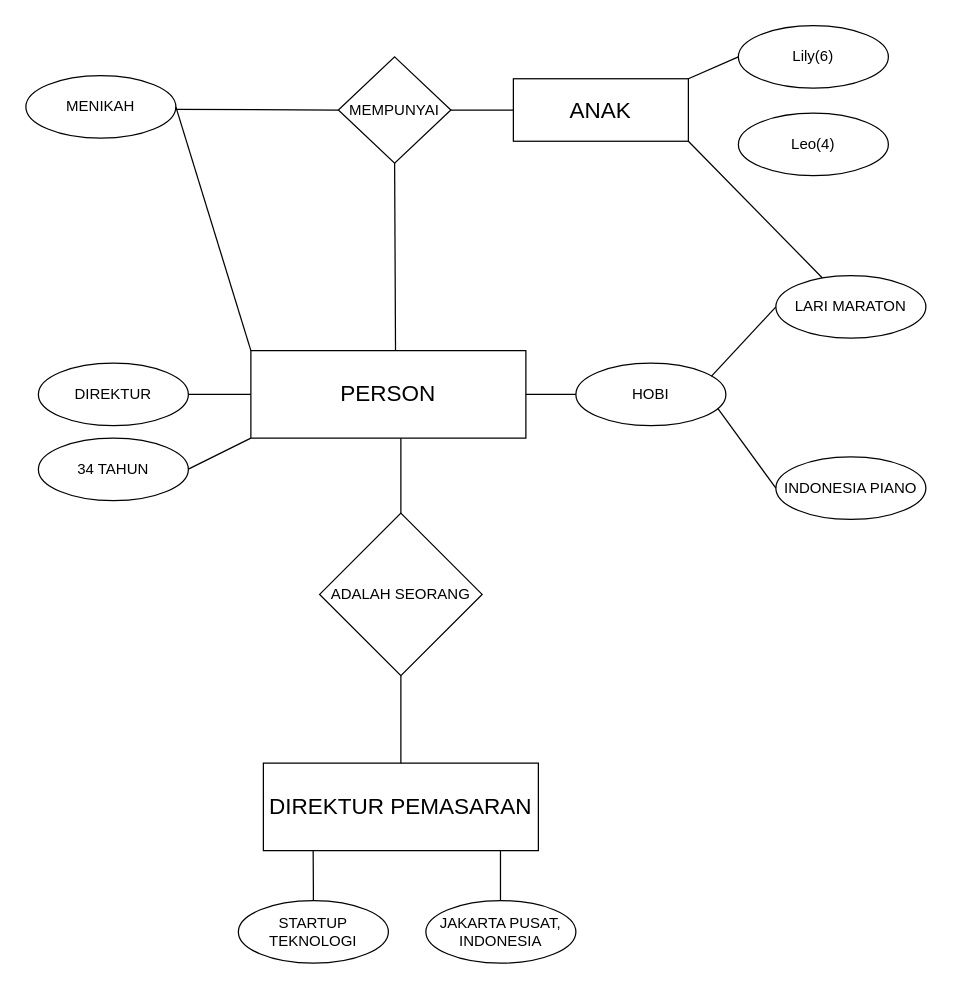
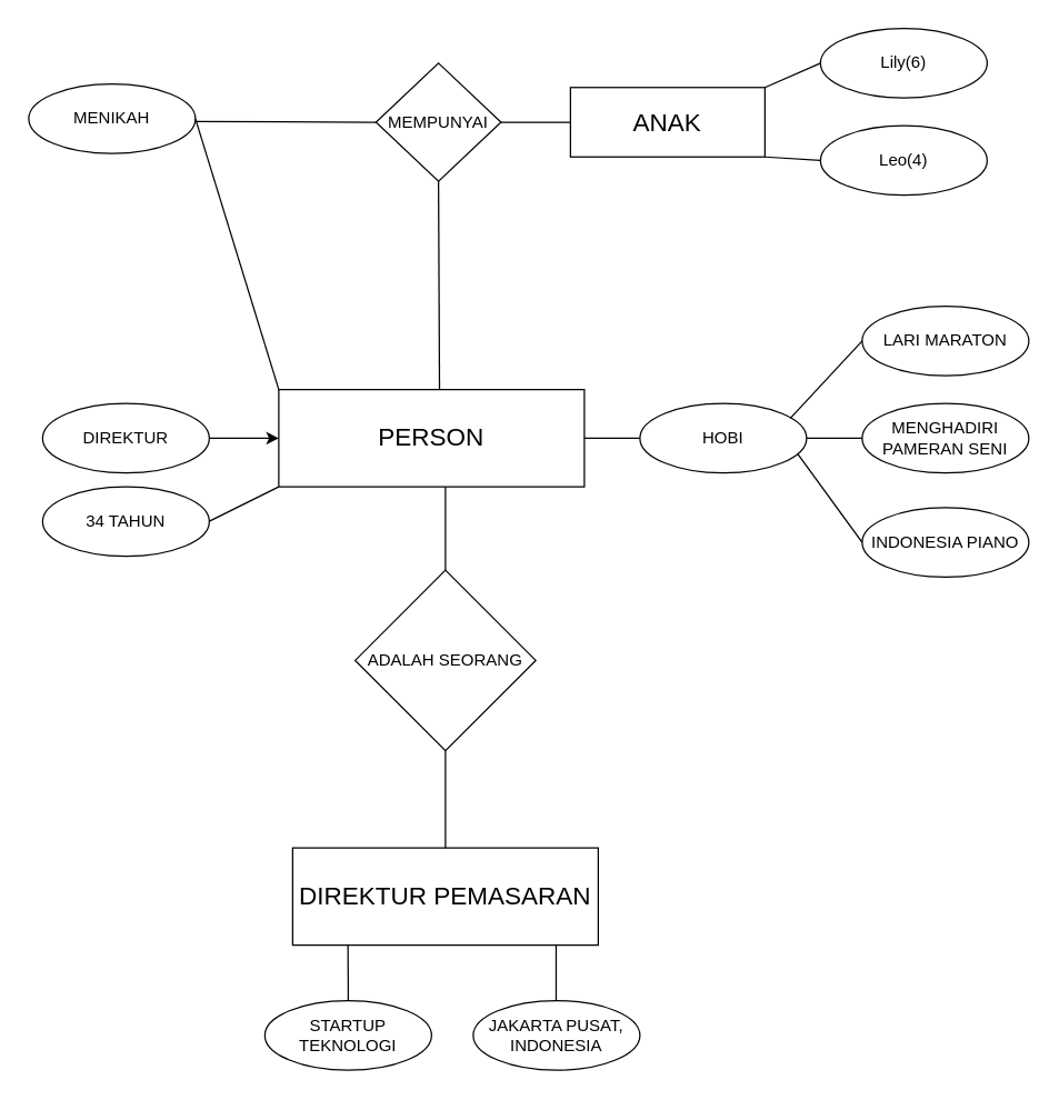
  <mxCell id="0" />
  <mxCell id="1" parent="0" />
  <mxCell id="2" value="&lt;font style=&quot;font-size: 18px;&quot;&gt;PERSON&lt;/font&gt;" style="rounded=0;whiteSpace=wrap;html=1;fillStyle=hatch;fillColor=none;" parent="1" vertex="1"><mxGeometry x="200" y="280" width="220" height="70" as="geometry" /></mxCell>
  <mxCell id="3" value="DIREKTUR" style="ellipse;whiteSpace=wrap;html=1;fillColor=none;" parent="1" vertex="1"><mxGeometry x="30" y="290" width="120" height="50" as="geometry" /></mxCell>
  <mxCell id="4" value="34 TAHUN" style="ellipse;whiteSpace=wrap;html=1;fillColor=none;" parent="1" vertex="1"><mxGeometry x="30" y="350" width="120" height="50" as="geometry" /></mxCell>
- <mxCell id="5" value="" style="endArrow=none;html=1;rounded=0;entryX=0;entryY=0.5;entryDx=0;entryDy=0;" parent="1" source="3" target="2" edge="1"><mxGeometry width="50" height="50" relative="1" as="geometry"><mxPoint x="150" y="365" as="sourcePoint" /><mxPoint x="220.711" y="315" as="targetPoint" /></mxGeometry></mxCell>
+ <mxCell id="5" value="" style="endArrow=classic;html=1;rounded=0;entryX=0;entryY=0.5;entryDx=0;entryDy=0;" parent="1" source="3" target="2" edge="1"><mxGeometry width="50" height="50" relative="1" as="geometry"><mxPoint x="150" y="365" as="sourcePoint" /><mxPoint x="220.711" y="315" as="targetPoint" /></mxGeometry></mxCell>
  <mxCell id="6" value="" style="endArrow=none;html=1;rounded=0;entryX=0;entryY=1;entryDx=0;entryDy=0;" parent="1" target="2" edge="1"><mxGeometry width="50" height="50" relative="1" as="geometry"><mxPoint x="150" y="374.84" as="sourcePoint" /><mxPoint x="200" y="374.84" as="targetPoint" /></mxGeometry></mxCell>
  <mxCell id="7" value="" style="endArrow=none;html=1;rounded=0;exitX=0.5;exitY=0;exitDx=0;exitDy=0;" parent="1" source="8" edge="1"><mxGeometry width="50" height="50" relative="1" as="geometry"><mxPoint x="320" y="420" as="sourcePoint" /><mxPoint x="320" y="350" as="targetPoint" /></mxGeometry></mxCell>
  <mxCell id="8" value="ADALAH SEORANG" style="rhombus;whiteSpace=wrap;html=1;fillColor=none;" parent="1" vertex="1"><mxGeometry x="255" y="410" width="130" height="130" as="geometry" /></mxCell>
  <mxCell id="9" value="&lt;font style=&quot;font-size: 18px;&quot;&gt;DIREKTUR PEMASARAN&lt;/font&gt;" style="rounded=0;whiteSpace=wrap;html=1;fillStyle=hatch;fillColor=none;" parent="1" vertex="1"><mxGeometry x="210" y="610" width="220" height="70" as="geometry" /></mxCell>
  <mxCell id="10" value="" style="endArrow=none;html=1;rounded=0;entryX=0.5;entryY=1;entryDx=0;entryDy=0;exitX=0.5;exitY=0;exitDx=0;exitDy=0;" parent="1" source="9" target="8" edge="1"><mxGeometry width="50" height="50" relative="1" as="geometry"><mxPoint x="300" y="600" as="sourcePoint" /><mxPoint x="350" y="550" as="targetPoint" /></mxGeometry></mxCell>
  <mxCell id="11" value="STARTUP TEKNOLOGI" style="ellipse;whiteSpace=wrap;html=1;fillColor=none;" parent="1" vertex="1"><mxGeometry x="190" y="720" width="120" height="50" as="geometry" /></mxCell>
  <mxCell id="12" value="JAKARTA PUSAT, INDONESIA" style="ellipse;whiteSpace=wrap;html=1;fillColor=none;" parent="1" vertex="1"><mxGeometry x="340" y="720" width="120" height="50" as="geometry" /></mxCell>
  <mxCell id="13" value="" style="endArrow=none;html=1;rounded=0;exitX=0.5;exitY=0;exitDx=0;exitDy=0;entryX=0.181;entryY=1.002;entryDx=0;entryDy=0;entryPerimeter=0;" parent="1" source="11" target="9" edge="1"><mxGeometry width="50" height="50" relative="1" as="geometry"><mxPoint x="210" y="730" as="sourcePoint" /><mxPoint x="260" y="680" as="targetPoint" /><Array as="points"><mxPoint x="250" y="710" /></Array></mxGeometry></mxCell>
  <mxCell id="14" value="" style="endArrow=none;html=1;rounded=0;exitX=0.5;exitY=0;exitDx=0;exitDy=0;entryX=0.181;entryY=1.002;entryDx=0;entryDy=0;entryPerimeter=0;" parent="1" edge="1"><mxGeometry width="50" height="50" relative="1" as="geometry"><mxPoint x="399.68" y="720" as="sourcePoint" /><mxPoint x="399.68" y="680" as="targetPoint" /><Array as="points"><mxPoint x="399.68" y="710" /></Array></mxGeometry></mxCell>
  <mxCell id="15" value="HOBI" style="ellipse;whiteSpace=wrap;html=1;fillColor=none;" parent="1" vertex="1"><mxGeometry x="460" y="290" width="120" height="50" as="geometry" /></mxCell>
  <mxCell id="16" value="" style="endArrow=none;html=1;rounded=0;entryX=0;entryY=0.5;entryDx=0;entryDy=0;exitX=1;exitY=0.5;exitDx=0;exitDy=0;" parent="1" source="2" target="15" edge="1"><mxGeometry width="50" height="50" relative="1" as="geometry"><mxPoint x="420" y="320" as="sourcePoint" /><mxPoint x="470" y="270" as="targetPoint" /></mxGeometry></mxCell>
  <mxCell id="17" value="LARI MARATON" style="ellipse;whiteSpace=wrap;html=1;fillColor=none;" parent="1" vertex="1"><mxGeometry x="620" y="220" width="120" height="50" as="geometry" /></mxCell>
  <mxCell id="18" value="INDONESIA PIANO" style="ellipse;whiteSpace=wrap;html=1;fillColor=none;" parent="1" vertex="1"><mxGeometry x="620" y="365" width="120" height="50" as="geometry" /></mxCell>
+ <mxCell id="19" value="MENGHADIRI PAMERAN SENI" style="ellipse;whiteSpace=wrap;html=1;fillColor=none;" parent="1" vertex="1"><mxGeometry x="620" y="290" width="120" height="50" as="geometry" /></mxCell>
  <mxCell id="20" value="" style="endArrow=none;html=1;rounded=0;entryX=0;entryY=0.5;entryDx=0;entryDy=0;exitX=0.903;exitY=0.213;exitDx=0;exitDy=0;exitPerimeter=0;" parent="1" source="15" target="17" edge="1"><mxGeometry width="50" height="50" relative="1" as="geometry"><mxPoint x="570" y="300" as="sourcePoint" /><mxPoint x="620" y="250" as="targetPoint" /></mxGeometry></mxCell>
+ <mxCell id="21" value="" style="endArrow=none;html=1;rounded=0;entryX=0;entryY=0.5;entryDx=0;entryDy=0;exitX=1;exitY=0.5;exitDx=0;exitDy=0;" parent="1" source="15" target="19" edge="1"><mxGeometry width="50" height="50" relative="1" as="geometry"><mxPoint x="570" y="360" as="sourcePoint" /><mxPoint x="620" y="310" as="targetPoint" /></mxGeometry></mxCell>
  <mxCell id="22" value="" style="endArrow=none;html=1;rounded=0;entryX=0;entryY=0.5;entryDx=0;entryDy=0;exitX=0.946;exitY=0.725;exitDx=0;exitDy=0;exitPerimeter=0;" parent="1" source="15" target="18" edge="1"><mxGeometry width="50" height="50" relative="1" as="geometry"><mxPoint x="520" y="360" as="sourcePoint" /><mxPoint x="570" y="310" as="targetPoint" /></mxGeometry></mxCell>
  <mxCell id="23" value="MENIKAH" style="ellipse;whiteSpace=wrap;html=1;fillColor=none;" parent="1" vertex="1"><mxGeometry x="20" y="60" width="120" height="50" as="geometry" /></mxCell>
  <mxCell id="24" value="" style="endArrow=none;html=1;rounded=0;entryX=1;entryY=0.5;entryDx=0;entryDy=0;exitX=0;exitY=0;exitDx=0;exitDy=0;" parent="1" source="2" target="23" edge="1"><mxGeometry width="50" height="50" relative="1" as="geometry"><mxPoint x="330" y="280" as="sourcePoint" /><mxPoint x="380" y="230" as="targetPoint" /></mxGeometry></mxCell>
  <mxCell id="25" value="MEMPUNYAI" style="rhombus;whiteSpace=wrap;html=1;fillColor=none;" parent="1" vertex="1"><mxGeometry x="270" y="45" width="90" height="85" as="geometry" /></mxCell>
  <mxCell id="26" value="" style="endArrow=none;html=1;rounded=0;entryX=0;entryY=0.5;entryDx=0;entryDy=0;" parent="1" target="25" edge="1"><mxGeometry width="50" height="50" relative="1" as="geometry"><mxPoint x="140" y="87" as="sourcePoint" /><mxPoint x="240" y="110" as="targetPoint" /></mxGeometry></mxCell>
  <mxCell id="27" value="" style="endArrow=none;html=1;rounded=0;exitX=0.526;exitY=0.001;exitDx=0;exitDy=0;entryX=0.5;entryY=1;entryDx=0;entryDy=0;exitPerimeter=0;" parent="1" source="2" target="25" edge="1"><mxGeometry width="50" height="50" relative="1" as="geometry"><mxPoint x="240" y="170" as="sourcePoint" /><mxPoint x="290" y="120" as="targetPoint" /></mxGeometry></mxCell>
  <mxCell id="28" value="&lt;font style=&quot;font-size: 18px;&quot;&gt;ANAK&lt;/font&gt;" style="rounded=0;whiteSpace=wrap;html=1;fillStyle=hatch;fillColor=none;" parent="1" vertex="1"><mxGeometry x="410" y="62.5" width="140" height="50" as="geometry" /></mxCell>
  <mxCell id="29" value="" style="endArrow=none;html=1;rounded=0;entryX=1;entryY=0.5;entryDx=0;entryDy=0;exitX=0;exitY=0.5;exitDx=0;exitDy=0;" parent="1" source="28" target="25" edge="1"><mxGeometry width="50" height="50" relative="1" as="geometry"><mxPoint x="440" y="140" as="sourcePoint" /><mxPoint x="490" y="90" as="targetPoint" /></mxGeometry></mxCell>
  <mxCell id="30" value="Lily(6)" style="ellipse;whiteSpace=wrap;html=1;fillColor=none;" parent="1" vertex="1"><mxGeometry x="590" y="20" width="120" height="50" as="geometry" /></mxCell>
  <mxCell id="31" value="Leo(4)" style="ellipse;whiteSpace=wrap;html=1;fillColor=none;" parent="1" vertex="1"><mxGeometry x="590" y="90" width="120" height="50" as="geometry" /></mxCell>
- <mxCell id="32" value="" style="endArrow=none;html=1;rounded=0;exitX=1;exitY=1;exitDx=0;exitDy=0;" parent="1" source="28" target="17" edge="1"><mxGeometry width="50" height="50" relative="1" as="geometry"><mxPoint x="540" y="160" as="sourcePoint" /><mxPoint x="590" y="110" as="targetPoint" /></mxGeometry></mxCell>
+ <mxCell id="32" value="" style="endArrow=none;html=1;rounded=0;entryX=0;entryY=0.5;entryDx=0;entryDy=0;exitX=1;exitY=1;exitDx=0;exitDy=0;" parent="1" source="28" target="31" edge="1"><mxGeometry width="50" height="50" relative="1" as="geometry"><mxPoint x="540" y="160" as="sourcePoint" /><mxPoint x="590" y="110" as="targetPoint" /></mxGeometry></mxCell>
  <mxCell id="33" value="" style="endArrow=none;html=1;rounded=0;entryX=0;entryY=0.5;entryDx=0;entryDy=0;" parent="1" target="30" edge="1"><mxGeometry width="50" height="50" relative="1" as="geometry"><mxPoint x="550" y="62.5" as="sourcePoint" /><mxPoint x="600" y="12.5" as="targetPoint" /></mxGeometry></mxCell>
